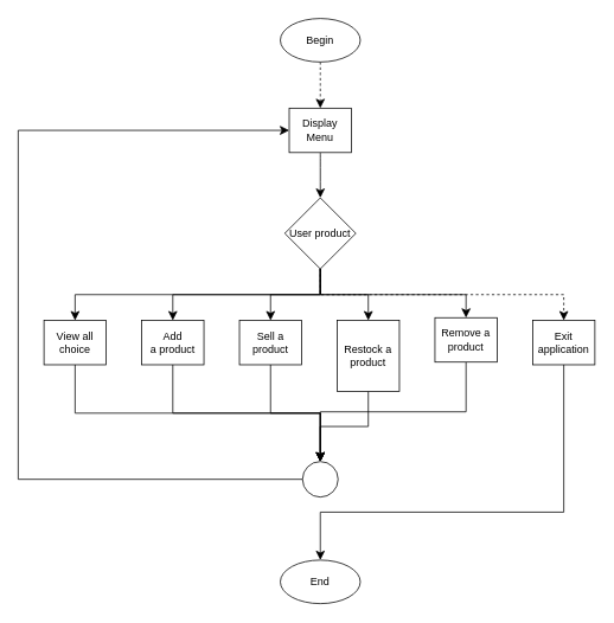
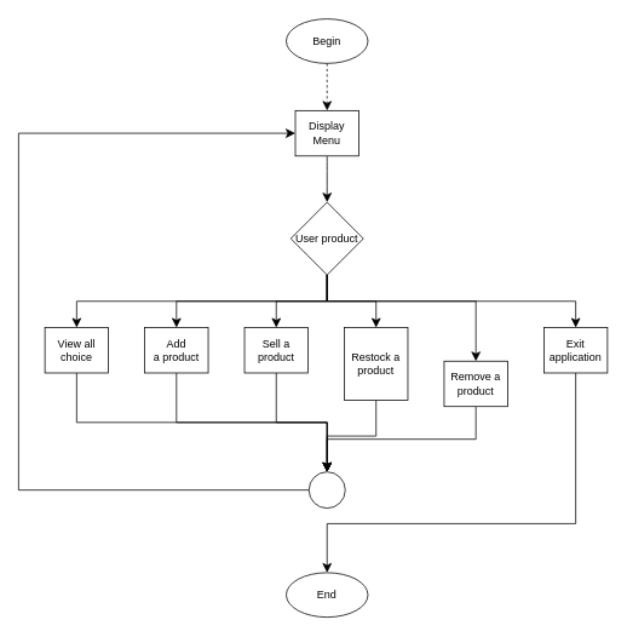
  <mxCell id="0" />
  <mxCell id="1" parent="0" />
  <mxCell id="2" style="edgeStyle=none;curved=1;rounded=0;orthogonalLoop=1;jettySize=auto;html=1;entryX=0.5;entryY=0;entryDx=0;entryDy=0;fontSize=12;startSize=8;endSize=8;dashed=1;" edge="1" parent="1" source="3" target="5"><mxGeometry relative="1" as="geometry" /></mxCell>
  <mxCell id="3" value="Begin" style="ellipse;whiteSpace=wrap;html=1;" vertex="1" parent="1"><mxGeometry x="315" y="20" width="90" height="49" as="geometry" /></mxCell>
  <mxCell id="4" style="edgeStyle=none;curved=1;rounded=0;orthogonalLoop=1;jettySize=auto;html=1;entryX=0.5;entryY=0;entryDx=0;entryDy=0;fontSize=12;startSize=8;endSize=8;" edge="1" parent="1" source="5" target="12"><mxGeometry relative="1" as="geometry" /></mxCell>
  <mxCell id="5" value="Display Menu" style="rounded=0;whiteSpace=wrap;html=1;" vertex="1" parent="1"><mxGeometry x="325" y="121" width="70" height="50" as="geometry" /></mxCell>
  <mxCell id="6" style="edgeStyle=orthogonalEdgeStyle;rounded=0;orthogonalLoop=1;jettySize=auto;html=1;entryX=0.5;entryY=0;entryDx=0;entryDy=0;fontSize=12;startSize=8;endSize=8;exitX=0.5;exitY=1;exitDx=0;exitDy=0;" edge="1" parent="1" source="12" target="20"><mxGeometry relative="1" as="geometry" /></mxCell>
  <mxCell id="7" style="edgeStyle=orthogonalEdgeStyle;rounded=0;orthogonalLoop=1;jettySize=auto;html=1;entryX=0.5;entryY=0;entryDx=0;entryDy=0;fontSize=12;startSize=8;endSize=8;exitX=0.5;exitY=1;exitDx=0;exitDy=0;" edge="1" parent="1" source="12" target="14"><mxGeometry relative="1" as="geometry" /></mxCell>
  <mxCell id="8" style="edgeStyle=orthogonalEdgeStyle;rounded=0;orthogonalLoop=1;jettySize=auto;html=1;entryX=0.5;entryY=0;entryDx=0;entryDy=0;fontSize=12;startSize=8;endSize=8;" edge="1" parent="1" source="12" target="16"><mxGeometry relative="1" as="geometry" /></mxCell>
  <mxCell id="9" style="edgeStyle=orthogonalEdgeStyle;rounded=0;orthogonalLoop=1;jettySize=auto;html=1;entryX=0.5;entryY=0;entryDx=0;entryDy=0;fontSize=12;startSize=8;endSize=8;exitX=0.5;exitY=1;exitDx=0;exitDy=0;" edge="1" parent="1" source="12" target="18"><mxGeometry relative="1" as="geometry"><Array as="points"><mxPoint x="360" y="331" /><mxPoint x="414" y="331" /></Array></mxGeometry></mxCell>
  <mxCell id="10" style="edgeStyle=orthogonalEdgeStyle;rounded=0;orthogonalLoop=1;jettySize=auto;html=1;entryX=0.5;entryY=0;entryDx=0;entryDy=0;fontSize=12;startSize=8;endSize=8;exitX=0.5;exitY=1;exitDx=0;exitDy=0;" edge="1" parent="1" source="12" target="22"><mxGeometry relative="1" as="geometry"><Array as="points"><mxPoint x="360" y="331" /><mxPoint x="524" y="331" /></Array></mxGeometry></mxCell>
- <mxCell id="11" style="edgeStyle=orthogonalEdgeStyle;rounded=0;orthogonalLoop=1;jettySize=auto;html=1;entryX=0.5;entryY=0;entryDx=0;entryDy=0;fontSize=12;startSize=8;endSize=8;exitX=0.5;exitY=1;exitDx=0;exitDy=0;dashed=1;" edge="1" parent="1" source="12" target="24"><mxGeometry relative="1" as="geometry"><Array as="points"><mxPoint x="360" y="331" /><mxPoint x="634" y="331" /></Array></mxGeometry></mxCell>
+ <mxCell id="11" style="edgeStyle=orthogonalEdgeStyle;rounded=0;orthogonalLoop=1;jettySize=auto;html=1;entryX=0.5;entryY=0;entryDx=0;entryDy=0;fontSize=12;startSize=8;endSize=8;exitX=0.5;exitY=1;exitDx=0;exitDy=0;" edge="1" parent="1" source="12" target="24"><mxGeometry relative="1" as="geometry"><Array as="points"><mxPoint x="360" y="331" /><mxPoint x="634" y="331" /></Array></mxGeometry></mxCell>
  <mxCell id="12" value="User product" style="rhombus;whiteSpace=wrap;html=1;" vertex="1" parent="1"><mxGeometry x="320" y="222" width="80" height="80" as="geometry" /></mxCell>
  <mxCell id="13" style="edgeStyle=orthogonalEdgeStyle;rounded=0;orthogonalLoop=1;jettySize=auto;html=1;entryX=0.5;entryY=0;entryDx=0;entryDy=0;fontSize=12;startSize=8;endSize=8;exitX=0.5;exitY=1;exitDx=0;exitDy=0;" edge="1" parent="1" source="14" target="27"><mxGeometry relative="1" as="geometry" /></mxCell>
  <mxCell id="14" value="Add a&amp;nbsp;&lt;span style=&quot;background-color: transparent; color: light-dark(rgb(0, 0, 0), rgb(255, 255, 255));&quot;&gt;product&lt;/span&gt;" style="rounded=0;whiteSpace=wrap;html=1;" vertex="1" parent="1"><mxGeometry x="159" y="360" width="70" height="50" as="geometry" /></mxCell>
  <mxCell id="15" style="edgeStyle=orthogonalEdgeStyle;rounded=0;orthogonalLoop=1;jettySize=auto;html=1;entryX=0.5;entryY=0;entryDx=0;entryDy=0;fontSize=12;startSize=8;endSize=8;exitX=0.5;exitY=1;exitDx=0;exitDy=0;" edge="1" parent="1" source="16" target="27"><mxGeometry relative="1" as="geometry" /></mxCell>
  <mxCell id="16" value="Sell a product" style="rounded=0;whiteSpace=wrap;html=1;" vertex="1" parent="1"><mxGeometry x="269" y="360" width="70" height="50" as="geometry" /></mxCell>
  <mxCell id="17" style="edgeStyle=orthogonalEdgeStyle;rounded=0;orthogonalLoop=1;jettySize=auto;html=1;entryX=0.5;entryY=0;entryDx=0;entryDy=0;fontSize=12;startSize=8;endSize=8;exitX=0.5;exitY=1;exitDx=0;exitDy=0;" edge="1" parent="1" source="18" target="27"><mxGeometry relative="1" as="geometry" /></mxCell>
  <mxCell id="18" value="Restock a product" style="rounded=0;whiteSpace=wrap;html=1;" vertex="1" parent="1"><mxGeometry x="379" y="360" width="70" height="80" as="geometry" /></mxCell>
  <mxCell id="19" style="edgeStyle=orthogonalEdgeStyle;rounded=0;orthogonalLoop=1;jettySize=auto;html=1;entryX=0.5;entryY=0;entryDx=0;entryDy=0;fontSize=12;startSize=8;endSize=8;exitX=0.5;exitY=1;exitDx=0;exitDy=0;" edge="1" parent="1" source="20" target="27"><mxGeometry relative="1" as="geometry" /></mxCell>
  <mxCell id="20" value="View all choice" style="rounded=0;whiteSpace=wrap;html=1;" vertex="1" parent="1"><mxGeometry x="49" y="360" width="70" height="50" as="geometry" /></mxCell>
  <mxCell id="21" style="edgeStyle=orthogonalEdgeStyle;rounded=0;orthogonalLoop=1;jettySize=auto;html=1;entryX=0.5;entryY=0;entryDx=0;entryDy=0;fontSize=12;startSize=8;endSize=8;exitX=0.5;exitY=1;exitDx=0;exitDy=0;" edge="1" parent="1" source="22" target="27"><mxGeometry relative="1" as="geometry" /></mxCell>
- <mxCell id="22" value="Remove a product" style="rounded=0;whiteSpace=wrap;html=1;" vertex="1" parent="1"><mxGeometry x="489" y="357" width="70" height="50" as="geometry" /></mxCell>
+ <mxCell id="22" value="Remove a product" style="rounded=0;whiteSpace=wrap;html=1;" vertex="1" parent="1"><mxGeometry x="489" y="397" width="70" height="50" as="geometry" /></mxCell>
  <mxCell id="23" style="edgeStyle=orthogonalEdgeStyle;rounded=0;orthogonalLoop=1;jettySize=auto;html=1;entryX=0.5;entryY=0;entryDx=0;entryDy=0;fontSize=12;startSize=8;endSize=8;exitX=0.5;exitY=1;exitDx=0;exitDy=0;" edge="1" parent="1" source="24" target="25"><mxGeometry relative="1" as="geometry"><Array as="points"><mxPoint x="634" y="576" /><mxPoint x="360" y="576" /></Array></mxGeometry></mxCell>
  <mxCell id="24" value="Exit application" style="rounded=0;whiteSpace=wrap;html=1;" vertex="1" parent="1"><mxGeometry x="599" y="360" width="70" height="50" as="geometry" /></mxCell>
  <mxCell id="25" value="End" style="ellipse;whiteSpace=wrap;html=1;" vertex="1" parent="1"><mxGeometry x="315" y="630" width="90" height="49" as="geometry" /></mxCell>
  <mxCell id="26" style="edgeStyle=orthogonalEdgeStyle;rounded=0;orthogonalLoop=1;jettySize=auto;html=1;entryX=0;entryY=0.5;entryDx=0;entryDy=0;fontSize=12;startSize=8;endSize=8;exitX=0;exitY=0.5;exitDx=0;exitDy=0;" edge="1" parent="1" source="27" target="5"><mxGeometry relative="1" as="geometry"><Array as="points"><mxPoint x="20" y="539" /><mxPoint x="20" y="146" /></Array></mxGeometry></mxCell>
  <mxCell id="27" value="" style="ellipse;whiteSpace=wrap;html=1;aspect=fixed;" vertex="1" parent="1"><mxGeometry x="340" y="519" width="40" height="40" as="geometry" /></mxCell>
